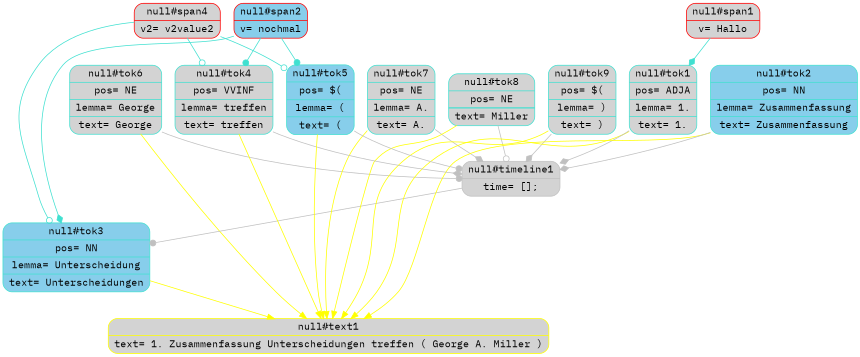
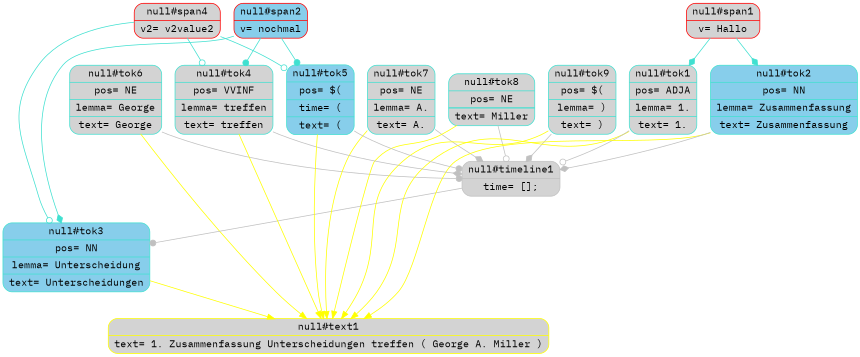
  digraph {
    fontname="IBM Plex Mono"
    ordering=out
    node [color=turquoise fillcolor=lightgrey fontname="IBM Plex Mono" shape=Mrecord style=filled]
    edge [color=yellow fontname="IBM Plex Mono" style=filled]
    n1 [color=yellow label="{{null#text1}|{text= 1. Zusammenfassung Unterscheidungen treffen ( George A. Miller ) }}"]
    n2 [label="{{null#tok6}|{pos= NE}|{lemma= George}|{text= George}}"]
    n3 [color=gray label="{{null#timeline1}|{time= [];}}"]
    n4 [fillcolor=skyblue label="{{null#tok3}|{pos= NN}|{lemma= Unterscheidung}|{text= Unterscheidungen}}"]
    n5 [label="{{null#tok7}|{pos= NE}|{lemma= A.}|{text= A.}}"]
    n6 [label="{{null#tok8}|{pos= NE}|{lemma= <unknown>}|{text= Miller}}"]
    n7 [label="{{null#tok9}|{pos= $(}|{lemma= )}|{text= )}}"]
    n8 [color=red label="{{null#span1}|{v= Hallo}}"]
    n9 [label="{{null#tok1}|{pos= ADJA}|{lemma= 1.}|{text= 1.}}"]
    n10 [fillcolor=skyblue label="{{null#tok2}|{pos= NN}|{lemma= Zusammenfassung}|{text= Zusammenfassung}}"]
    n11 [color=red fillcolor=skyblue label="{{null#span2}|{v= nochmal}}"]
    n12 [label="{{null#tok4}|{pos= VVINF}|{lemma= treffen}|{text= treffen}}"]
-   n13 [fillcolor=skyblue label="{{null#tok5}|{pos= $(}|{lemma= (}|{text= (}}"]
+   n13 [fillcolor=skyblue label="{{null#tok5}|{pos= $(}|{time= (}|{text= (}}"]
    n14 [color=red label="{{null#span4}|{v2= v2value2}}"]
    subgraph sub_1 {
      rank=max
      n1
    }
    n2 -> n1
    n2 -> n3 [arrowhead=dot color=gray]
    n3 -> n4 [arrowhead=dot color=gray]
    n4 -> n1
    n5 -> n1
    n5 -> n3 [arrowhead=diamond color=gray]
    n6 -> n1
    n6 -> n3 [arrowhead=odot color=gray]
    n7 -> n1
    n7 -> n3 [arrowhead=diamond color=gray]
    n8 -> n9 [arrowhead=diamond color=turquoise]
+   n8 -> n10 [arrowhead=diamond color=turquoise]
    n9 -> n1
-   n9 -> n3 [arrowhead=diamond color=gray]
+   n9 -> n3 [arrowhead=odot color=gray]
    n10 -> n1
    n10 -> n3 [arrowhead=diamond color=gray]
    n11 -> n4 [arrowhead=diamond color=turquoise]
    n11 -> n12 [arrowhead=dot color=turquoise]
    n11 -> n13 [arrowhead=dot color=turquoise]
    n12 -> n1
    n12 -> n3 [arrowhead=diamond color=gray]
    n13 -> n1
    n13 -> n3 [arrowhead=dot color=gray]
    n14 -> n4 [arrowhead=odot color=turquoise]
    n14 -> n12 [arrowhead=odot color=turquoise]
    n14 -> n13 [arrowhead=odot color=turquoise]
  }
